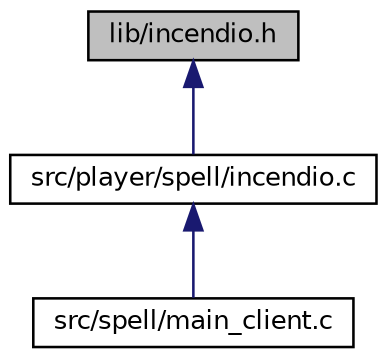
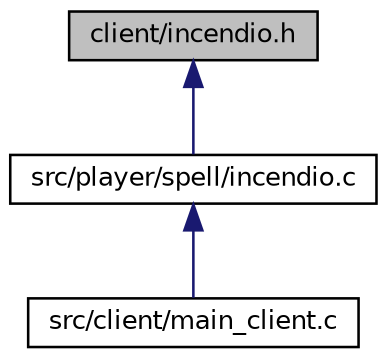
  digraph {
    node [color=black fillcolor=white fontname=Helvetica fontsize=10 shape=record style=filled]
    edge [color=midnightblue dir=back fontname=Helvetica fontsize=10 labelfontname=Helvetica labelfontsize=10 style=solid]
-   n1 [fillcolor=grey75 fontcolor=black height=0.2 label="lib/incendio.h" width=0.4]
+   n1 [fillcolor=grey75 fontcolor=black height=0.2 label="client/incendio.h" width=0.4]
    n2 [height=0.2 label="src/player/spell/incendio.c" width=0.4]
-   n3 [height=0.2 label="src/spell/main_client.c" width=0.4]
+   n3 [height=0.2 label="src/client/main_client.c" width=0.4]
    n1 -> n2
    n2 -> n3
  }
